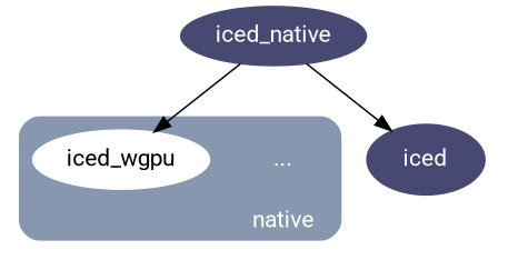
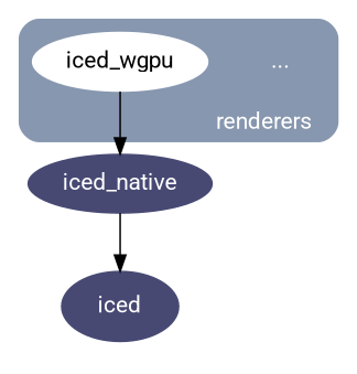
  digraph {
    fontname=Roboto
    newrank=true
    node [color=white fontcolor=white fontname=Roboto style=filled]
    n1 [fillcolor=white label="..." shape=none style=empty]
    iced_wgpu [fillcolor=white fontcolor=black]
    iced [color="#474973" height=0.6 width=1]
    iced_native [color="#474973"]
    subgraph sub_1 {
      rank=same
      n1
      iced_wgpu
    }
    subgraph cluster_2 {
      bgcolor="#8797AF"
      color="#8797AF"
      fontcolor="#ffffff"
-     label="native  "
+     label="renderers  "
      labeljust=r
      labelloc=b
      style=rounded
      n1
      iced_wgpu
    }
    subgraph cluster_3 {
      style=invis
      iced
    }
-   iced_native -> iced_wgpu
+   iced_wgpu -> iced_native
    iced_native -> iced
  }
